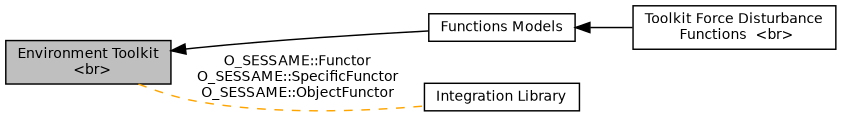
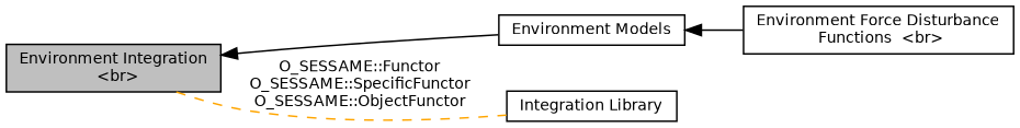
  digraph {
    rankdir=LR
    node [color=black fillcolor=white fontname=Helvetica fontsize=10 shape=box style=filled]
    edge [dir=back fontname=Helvetica fontsize=10 labelfontname=Helvetica labelfontsize=10 shape=plaintext style=solid]
-   n1 [height=0.2 label="Functions Models" width=0.4]
-   n2 [height=0.2 label="Toolkit Force Disturbance\l Functions  \<br\>" width=0.4]
-   n3 [fillcolor=grey75 fontcolor=black height=0.2 label="Environment Toolkit\l  \<br\>" width=0.4]
+   n1 [height=0.2 label="Environment Models" width=0.4]
+   n2 [height=0.2 label="Environment Force Disturbance\l Functions  \<br\>" width=0.4]
+   n3 [fillcolor=grey75 fontcolor=black height=0.2 label="Environment Integration\l  \<br\>" width=0.4]
    n4 [height=0.2 label="Integration Library" width=0.4]
    n1 -> n2
    n3 -> n1
    n3 -> n4 [color=orange dir=none label="O_SESSAME::Functor\nO_SESSAME::SpecificFunctor\nO_SESSAME::ObjectFunctor" style=dashed]
  }
